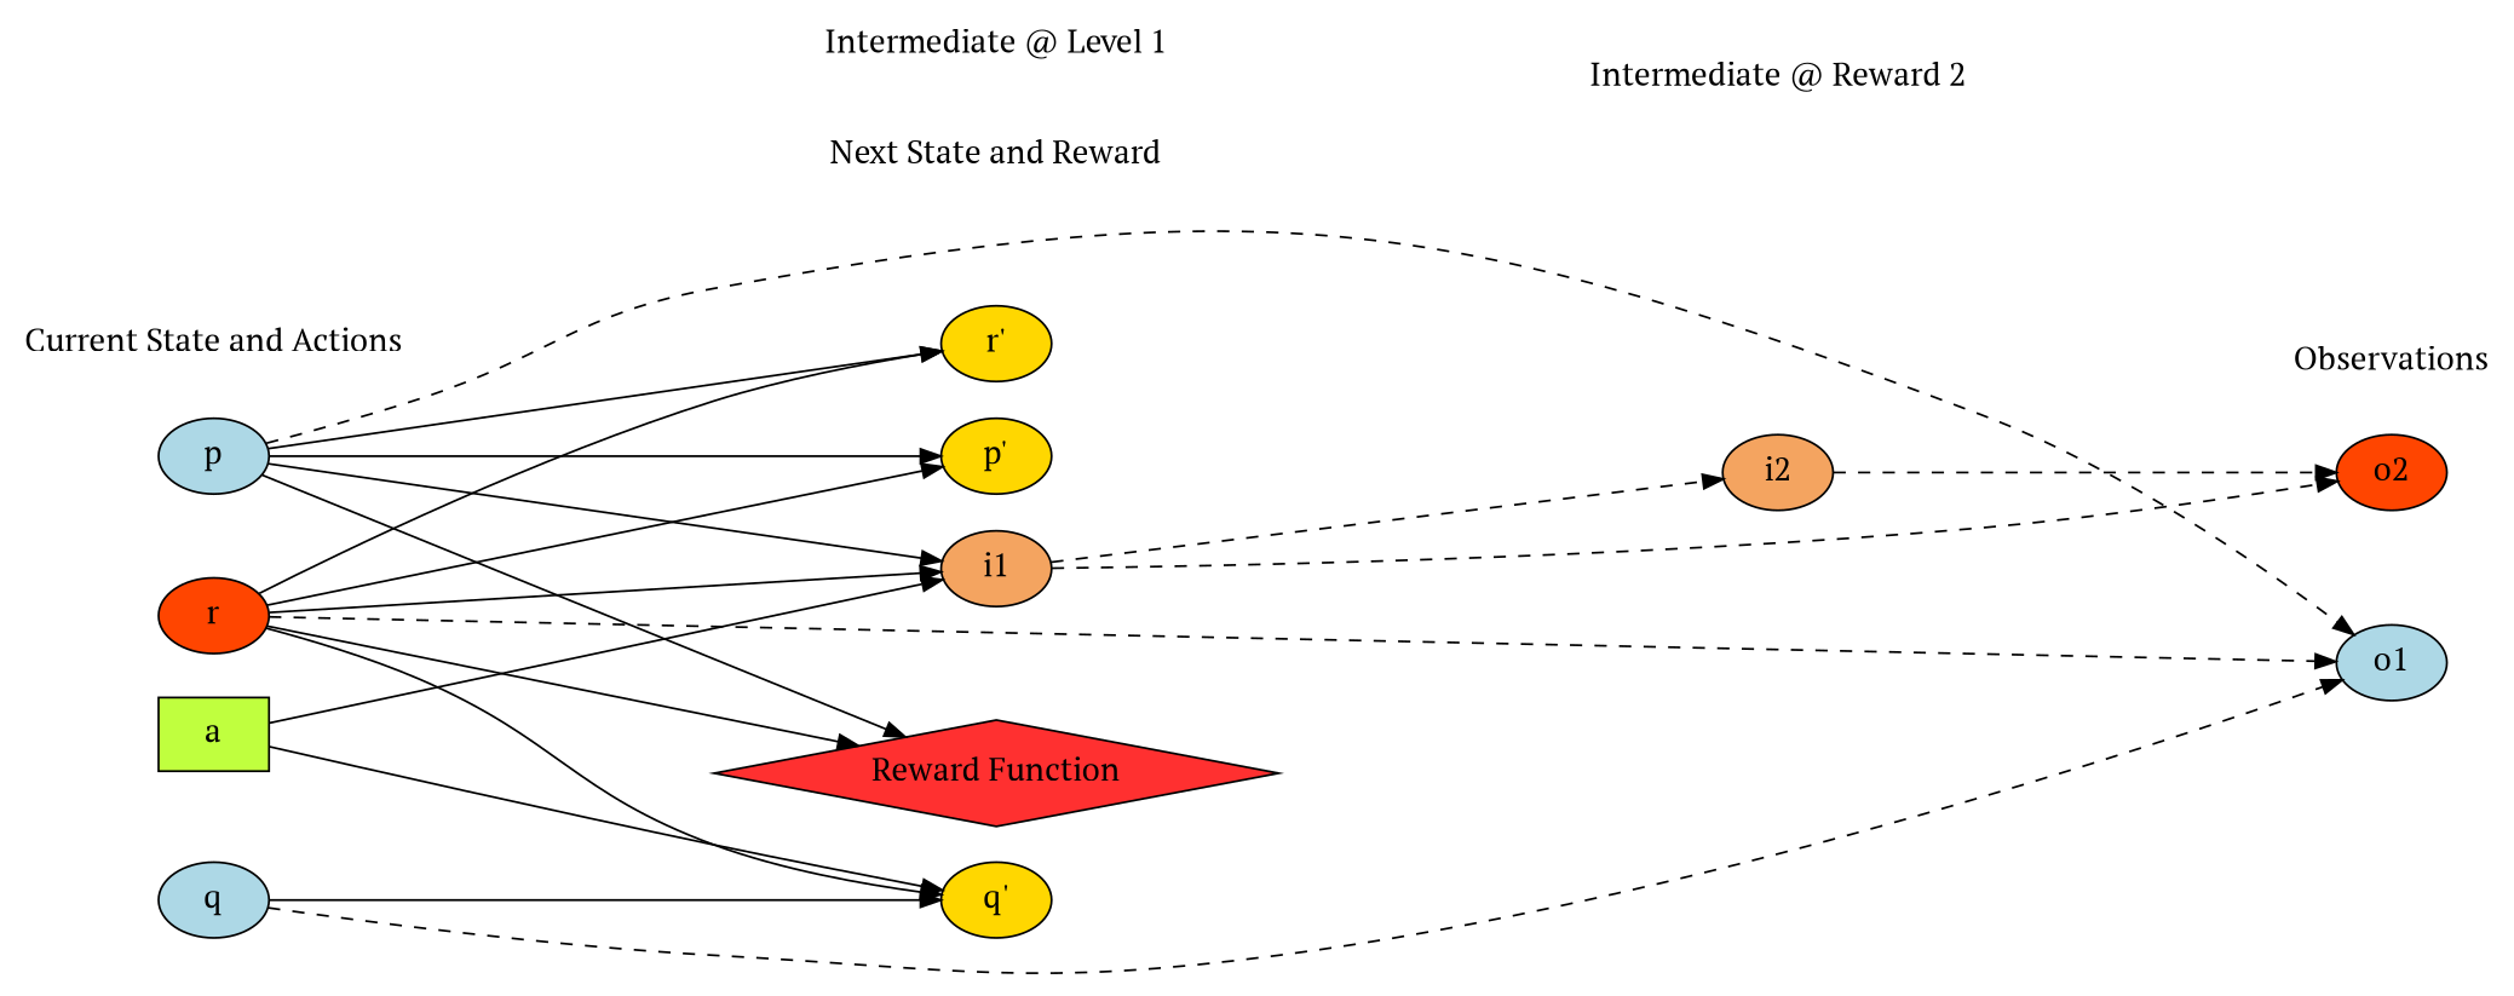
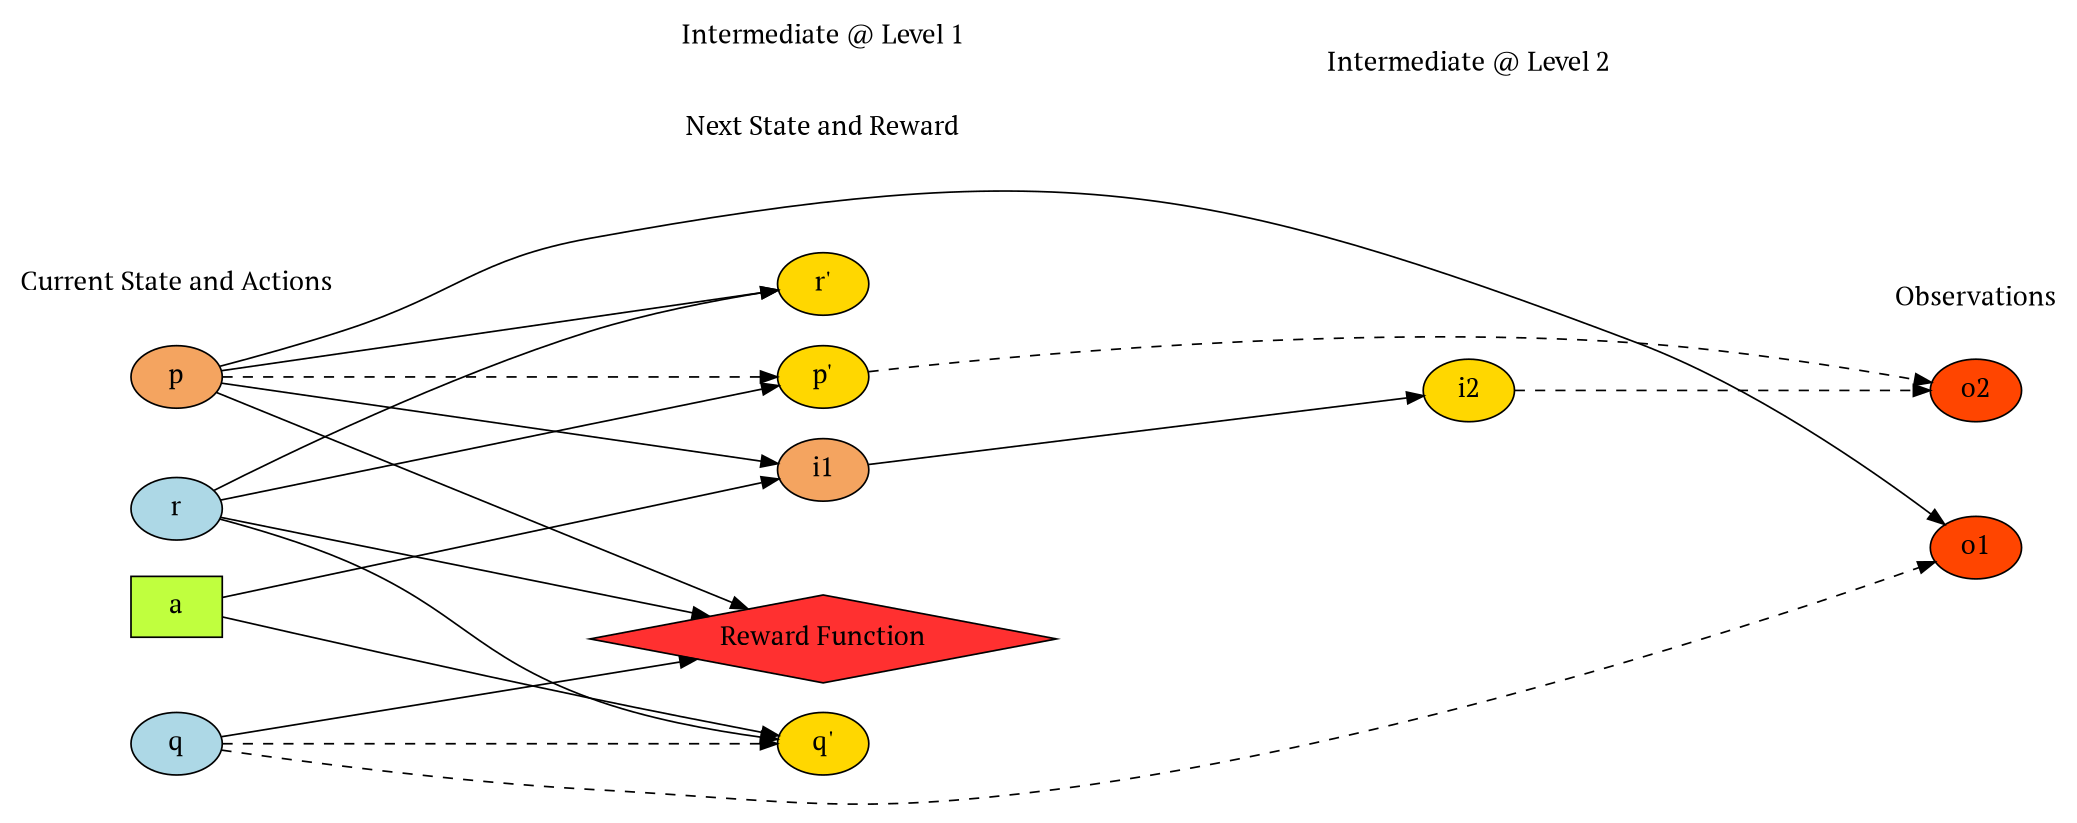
  digraph {
    fontname="PT Serif"
    fontsize=16
    rankdir=LR
    ranksep=2.00
    node [fillcolor=white fontname="PT Serif" fontsize=16 style=filled]
    edge [fontname="PT Serif"]
    "Reward Function" [fillcolor=firebrick1 shape=diamond width=3.3889]
    "r'" [fillcolor=gold]
    "Next State and Reward" [fontstyle=bold shape=plaintext width=2.1944 style=""]
    "p'" [fillcolor=gold]
    "q'" [fillcolor=gold]
    a [fillcolor=olivedrab1 shape=box]
    "Current State and Actions" [fontstyle=bold shape=plaintext width=2.4444 style=""]
-   r [fillcolor=orangered]
+   r [fillcolor=lightblue]
    q [fillcolor=lightblue]
-   p [fillcolor=lightblue]
+   p [fillcolor=sandybrown]
    o2 [fillcolor=orangered]
-   o1 [fillcolor=lightblue]
+   o1 [fillcolor=orangered]
    Observations [fontstyle=bold shape=plaintext width=1.3611 style=""]
-   "Intermediate @ Level 2" [fontstyle=bold shape=plaintext width=2.25 label="Intermediate @ Reward 2" style=""]
-   i2 [fillcolor=sandybrown]
+   "Intermediate @ Level 2" [fontstyle=bold shape=plaintext width=2.25 style=""]
+   i2 [fillcolor=gold]
    "Intermediate @ Level 1" [fontstyle=bold shape=plaintext width=2.25 style=""]
    i1 [fillcolor=sandybrown]
    subgraph sub_1 {
      rank=same
      "Reward Function"
      "r'"
      "Next State and Reward"
      "p'"
      "q'"
    }
    subgraph sub_2 {
      rank=same
      a
      "Current State and Actions"
      r
      q
      p
    }
    subgraph sub_3 {
      rank=same
      o2
      o1
      Observations
    }
    subgraph sub_4 {
      rank=same
      "Intermediate @ Level 2"
      i2
    }
    subgraph sub_5 {
      rank=same
      "Intermediate @ Level 1"
      i1
    }
    a -> "q'"
    a -> i1
    r -> "Reward Function"
    r -> "r'"
    r -> "p'"
    r -> "q'"
-   r -> o1 [style=dashed]
-   r -> i1
-   q -> "q'"
+   q -> "Reward Function"
+   q -> "q'" [style=dashed]
    q -> o1 [style=dashed]
    p -> "Reward Function"
    p -> "r'"
-   p -> "p'"
-   p -> o1 [style=dashed]
+   p -> "p'" [style=dashed]
+   p -> o1 [style=solid]
    p -> i1
    i2 -> o2 [style=dashed]
-   i1 -> o2 [style=dashed]
-   i1 -> i2 [style=dashed]
+   "p'" -> o2 [style=dashed]
+   i1 -> i2
  }
